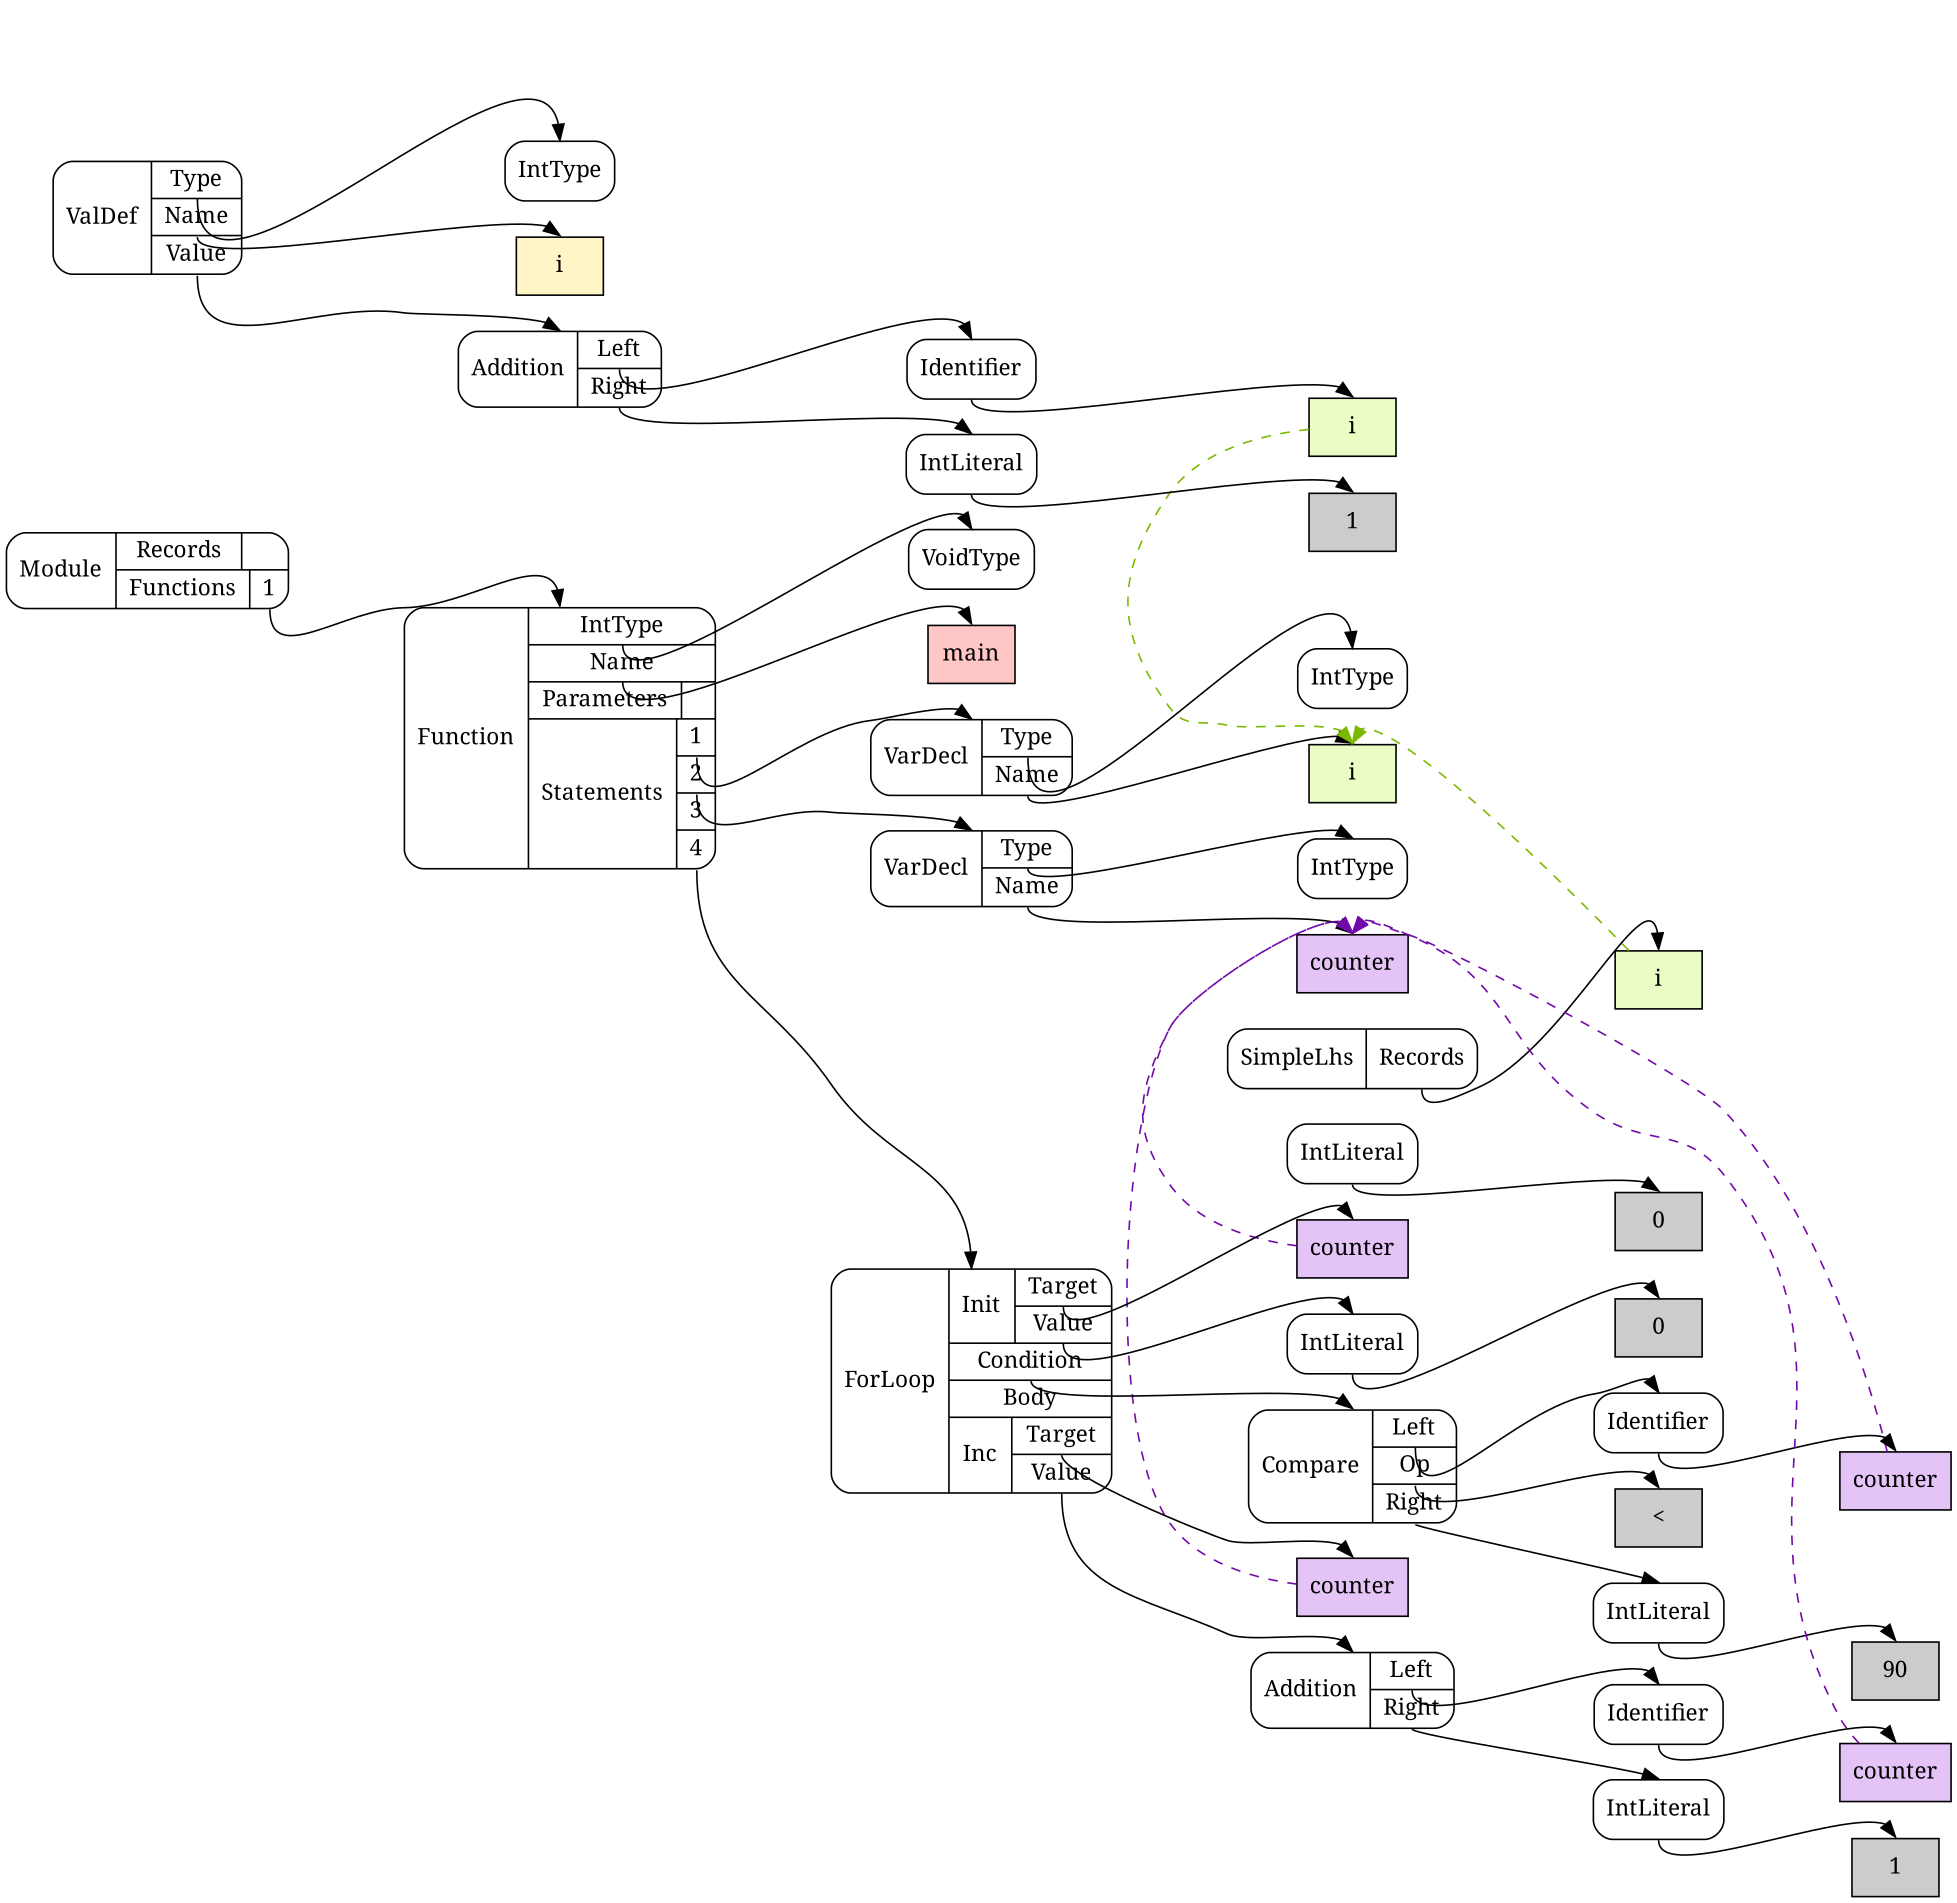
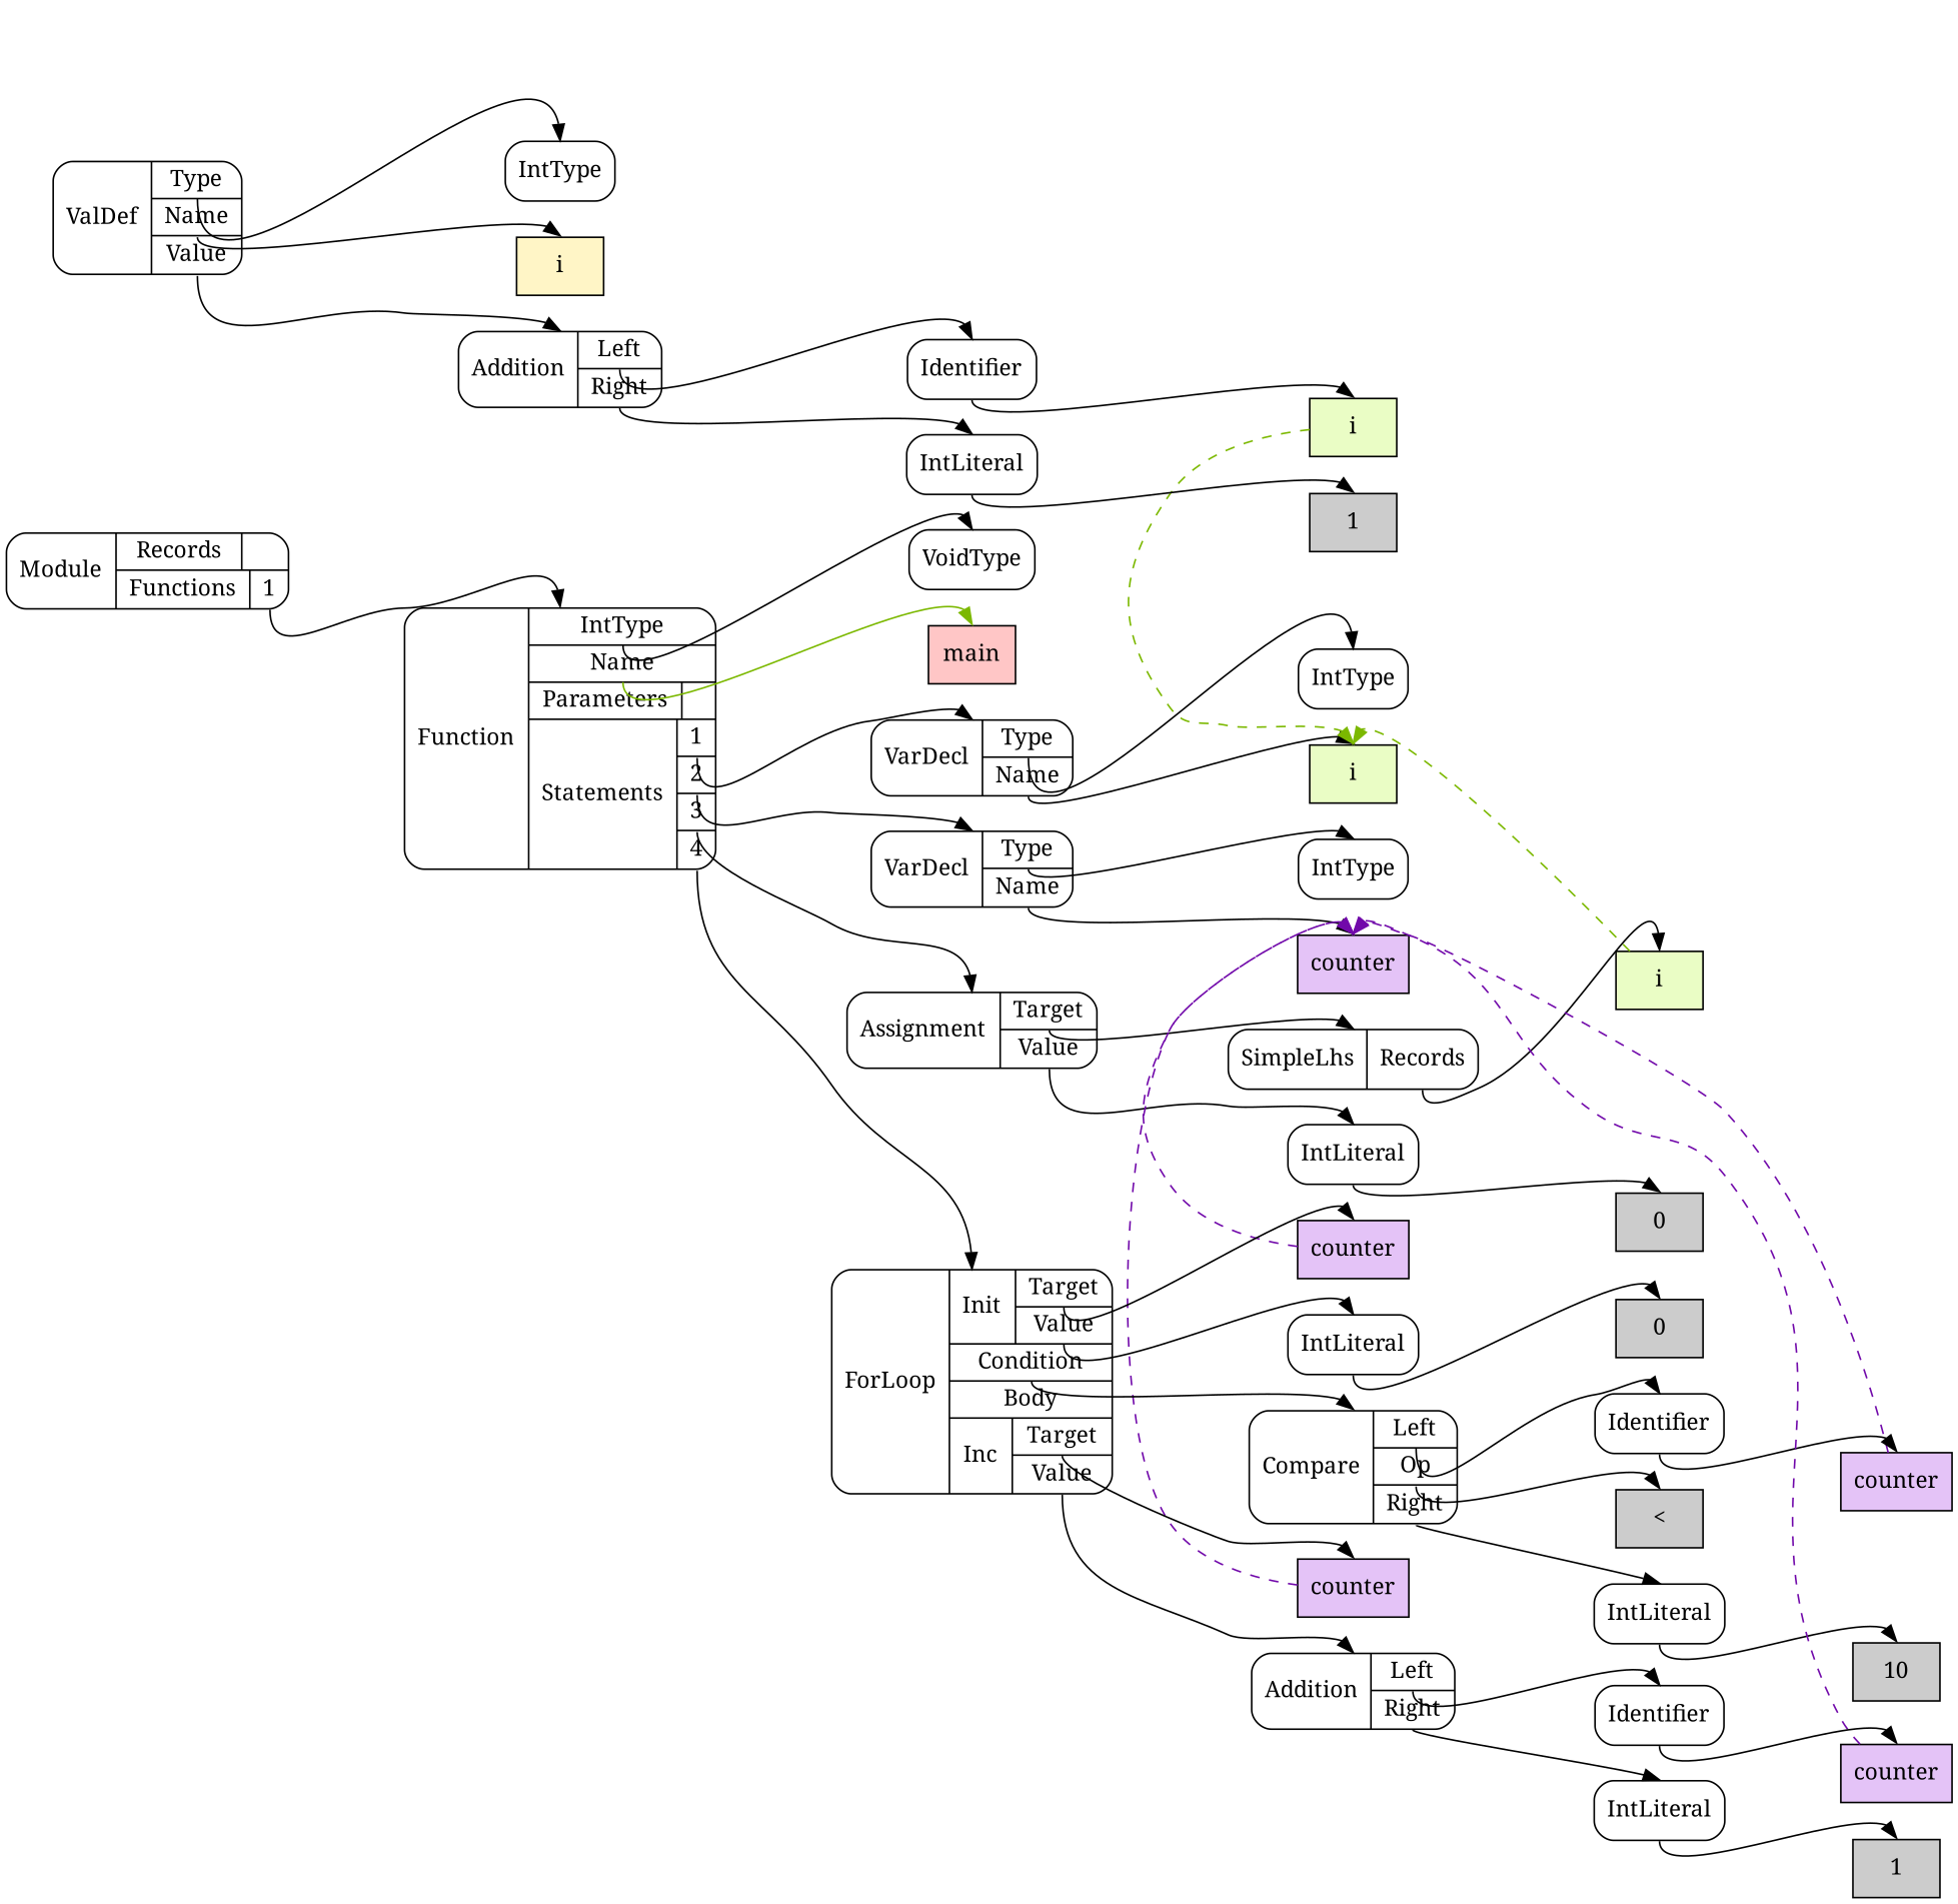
  digraph {
    fontname="Noto Serif"
    nodesep=0.3
    ordering=out
    rankdir=LR
    ranksep=1
    node [fillcolor=white fontname="Noto Serif" shape=Mrecord style=filled]
    edge [fontname="Noto Serif" headport=n tailport="p0:s"]
    n1 [label=VoidType]
    n2 [fillcolor="#FFC6C6" label=main shape=box]
    n3 [label=IntType]
    n4 [fillcolor="#EAFDC5" label=i shape=box]
    n5 [label="{VarDecl|{<p0>Type|<p1>Name}}"]
    n6 [label=IntType]
    n7 [fillcolor="#E4C3F7" label=counter shape=box]
    n8 [label="{VarDecl|{<p0>Type|<p1>Name}}"]
    n9 [fillcolor="#EAFDC5" label=i shape=box]
    n10 [label="{SimpleLhs|{<p0>Records}}"]
    n11 [fillcolor="#cccccc" label=0 shape=box]
    n12 [label=IntLiteral]
+   n13 [label="{Assignment|{<p0>Target|<p1>Value}}"]
    n14 [fillcolor="#E4C3F7" label=counter shape=box]
    n15 [fillcolor="#cccccc" label=0 shape=box]
    n16 [label=IntLiteral]
    n17 [fillcolor="#E4C3F7" label=counter shape=box]
    n18 [label=Identifier]
    n19 [fillcolor="#cccccc" label="<" shape=box]
-   n20 [fillcolor="#cccccc" label=90 shape=box]
+   n20 [fillcolor="#cccccc" label=10 shape=box]
    n21 [label=IntLiteral]
    n22 [label="{Compare|{<p0>Left|<p1>Op|<p2>Right}}"]
    n23 [label=IntType]
    n24 [fillcolor="#FFF5C6" label=i shape=box]
    n25 [fillcolor="#EAFDC5" label=i shape=box]
    n26 [label=Identifier]
    n27 [fillcolor="#cccccc" label=1 shape=box]
    n28 [label=IntLiteral]
    n29 [label="{Addition|{<p0>Left|<p1>Right}}"]
    n30 [label="{ValDef|{<p0>Type|<p1>Name|<p2>Value}}"]
    n31 [fillcolor="#E4C3F7" label=counter shape=box]
    n32 [fillcolor="#E4C3F7" label=counter shape=box]
    n33 [label=Identifier]
    n34 [fillcolor="#cccccc" label=1 shape=box]
    n35 [label=IntLiteral]
    n36 [label="{Addition|{<p0>Left|<p1>Right}}"]
    n37 [label="{ForLoop|{{Init|{<p0_0>Target|<p0_1>Value}}|<p1>Condition|<p2>Body|{Inc|{<p3_0>Target|<p3_1>Value}}}}"]
    n38 [label="{Function|{<p0>IntType|<p1>Name|{Parameters|{}}|{Statements|{<p3_0>1|<p3_1>2|<p3_2>3|<p3_3>4}}}}"]
    n39 [label="{Module|{{Records|{}}|{Functions|{<p1_0>1}}}}"]
    n5 -> n3
    n5 -> n4 [tailport="p1:s"]
    n8 -> n6
    n8 -> n7 [tailport="p1:s"]
    n9 -> n4 [color="#7BB800" constraint=false style=dashed]
    n10 -> n9
    n12 -> n11 [tailport=s]
+   n13 -> n10
+   n13 -> n12 [tailport="p1:s"]
    n14 -> n7 [color="#7109AA" constraint=false style=dashed]
    n16 -> n15 [tailport=s]
    n17 -> n7 [color="#7109AA" constraint=false style=dashed]
    n18 -> n17 [tailport=s]
    n21 -> n20 [tailport=s]
    n22 -> n18
    n22 -> n19 [tailport="p1:s"]
    n22 -> n21 [tailport="p2:s"]
    n25 -> n4 [color="#7BB800" constraint=false style=dashed]
    n26 -> n25 [tailport=s]
    n28 -> n27 [tailport=s]
    n29 -> n26
    n29 -> n28 [tailport="p1:s"]
    n30 -> n23
    n30 -> n24 [tailport="p1:s"]
    n30 -> n29 [tailport="p2:s"]
    n31 -> n7 [color="#7109AA" constraint=false style=dashed]
    n32 -> n7 [color="#7109AA" constraint=false style=dashed]
    n33 -> n32 [tailport=s]
    n35 -> n34 [tailport=s]
    n36 -> n33
    n36 -> n35 [tailport="p1:s"]
    n37 -> n14 [tailport="p0_0:s"]
    n37 -> n16 [tailport="p0_1:s"]
    n37 -> n22 [tailport="p1:s"]
    n37 -> n31 [tailport="p3_0:s"]
    n37 -> n36 [tailport="p3_1:s"]
    n38 -> n1
-   n38 -> n2 [tailport="p1:s"]
+   n38 -> n2 [tailport="p1:s" color="#7BB800"]
    n38 -> n5 [tailport="p3_0:s"]
    n38 -> n8 [tailport="p3_1:s"]
+   n38 -> n13 [tailport="p3_2:s"]
    n38 -> n37 [tailport="p3_3:s"]
    n39 -> n38 [tailport="p1_0:s"]
  }
